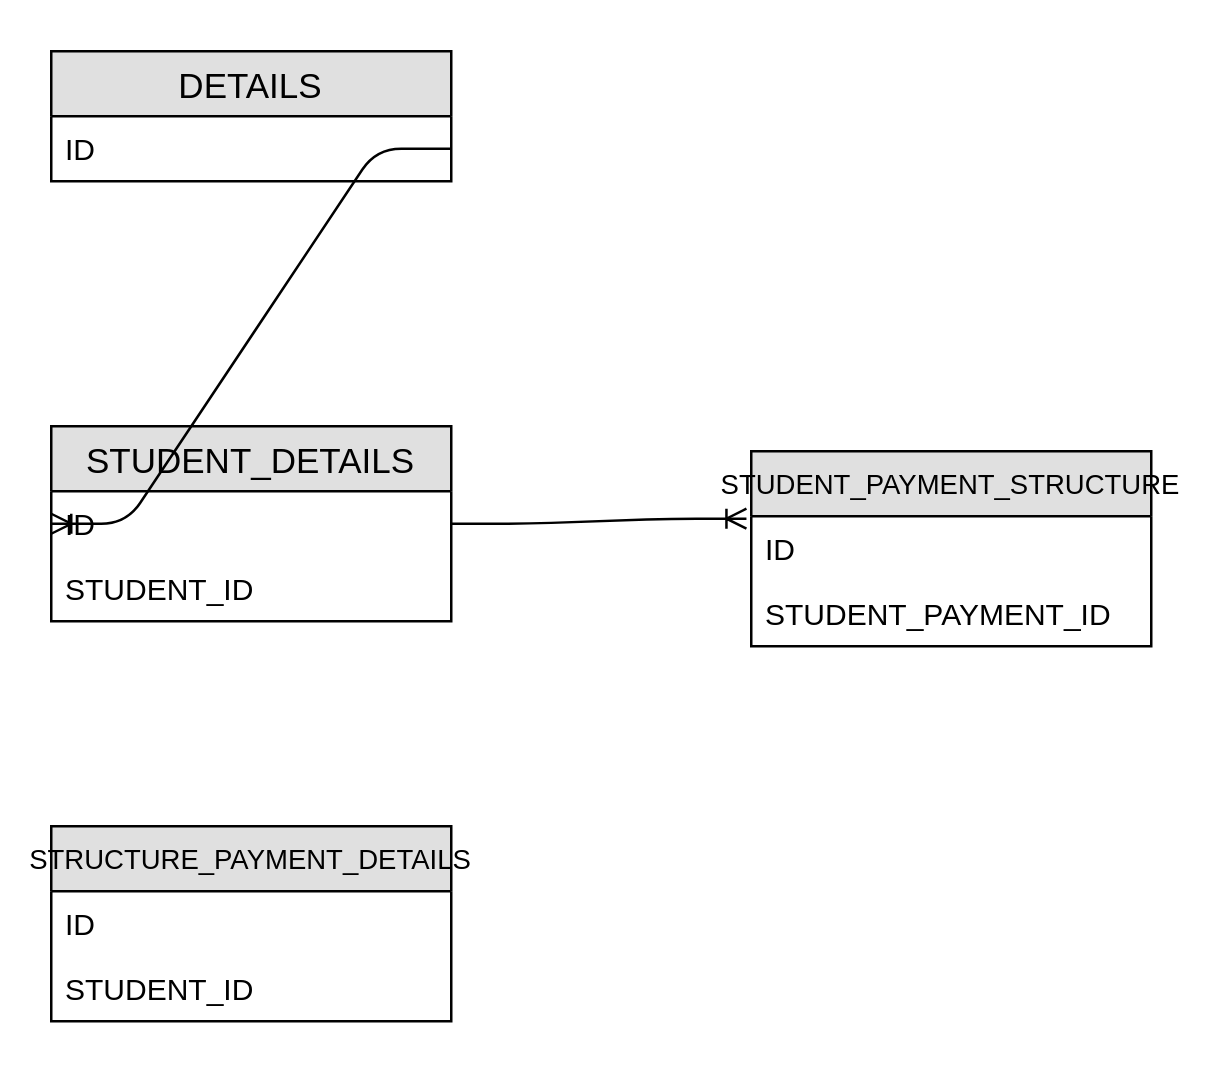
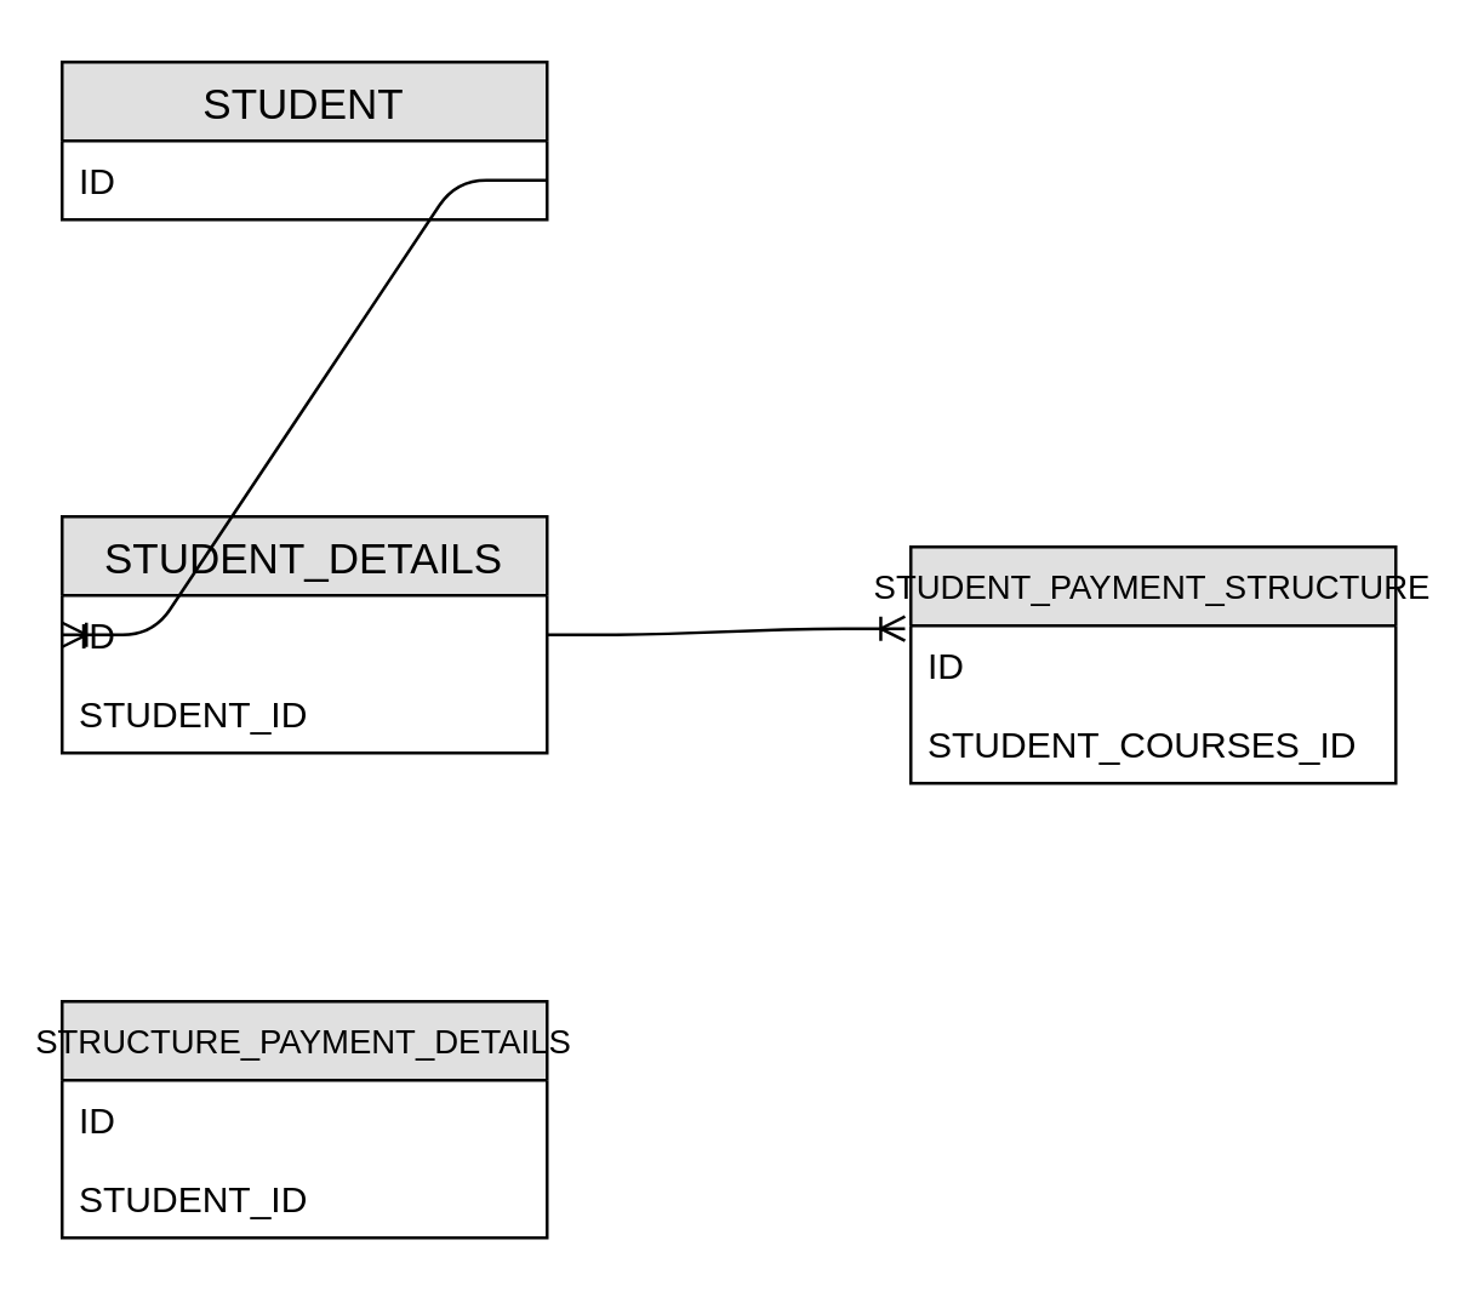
  <mxCell id="0" />
  <mxCell id="1" parent="0" />
  <mxCell id="2" value="STUDENT_DETAILS" style="swimlane;fontStyle=0;childLayout=stackLayout;horizontal=1;startSize=26;fillColor=#e0e0e0;horizontalStack=0;resizeParent=1;resizeParentMax=0;resizeLast=0;collapsible=1;marginBottom=0;swimlaneFillColor=#ffffff;align=center;fontSize=14;" vertex="1" parent="1"><mxGeometry x="20" y="170" width="160" height="78" as="geometry" /></mxCell>
  <mxCell id="3" value="ID" style="text;strokeColor=none;fillColor=none;spacingLeft=4;spacingRight=4;overflow=hidden;rotatable=0;points=[[0,0.5],[1,0.5]];portConstraint=eastwest;fontSize=12;" vertex="1" parent="2"><mxGeometry y="26" width="160" height="26" as="geometry" /></mxCell>
  <mxCell id="4" value="STUDENT_ID" style="text;strokeColor=none;fillColor=none;spacingLeft=4;spacingRight=4;overflow=hidden;rotatable=0;points=[[0,0.5],[1,0.5]];portConstraint=eastwest;fontSize=12;" vertex="1" parent="2"><mxGeometry y="52" width="160" height="26" as="geometry" /></mxCell>
  <mxCell id="5" value="STUDENT_PAYMENT_STRUCTURE" style="swimlane;fontStyle=0;childLayout=stackLayout;horizontal=1;startSize=26;fillColor=#e0e0e0;horizontalStack=0;resizeParent=1;resizeParentMax=0;resizeLast=0;collapsible=1;marginBottom=0;swimlaneFillColor=#ffffff;align=center;fontSize=11;" vertex="1" parent="1"><mxGeometry x="300" y="180" width="160" height="78" as="geometry" /></mxCell>
  <mxCell id="6" value="ID" style="text;strokeColor=none;fillColor=none;spacingLeft=4;spacingRight=4;overflow=hidden;rotatable=0;points=[[0,0.5],[1,0.5]];portConstraint=eastwest;fontSize=12;" vertex="1" parent="5"><mxGeometry y="26" width="160" height="26" as="geometry" /></mxCell>
- <mxCell id="7" value="STUDENT_PAYMENT_ID" style="text;strokeColor=none;fillColor=none;spacingLeft=4;spacingRight=4;overflow=hidden;rotatable=0;points=[[0,0.5],[1,0.5]];portConstraint=eastwest;fontSize=12;" vertex="1" parent="5"><mxGeometry y="52" width="160" height="26" as="geometry" /></mxCell>
- <mxCell id="8" value="DETAILS" style="swimlane;fontStyle=0;childLayout=stackLayout;horizontal=1;startSize=26;fillColor=#e0e0e0;horizontalStack=0;resizeParent=1;resizeParentMax=0;resizeLast=0;collapsible=1;marginBottom=0;swimlaneFillColor=#ffffff;align=center;fontSize=14;" vertex="1" parent="1"><mxGeometry x="20" y="20" width="160" height="52" as="geometry" /></mxCell>
+ <mxCell id="7" value="STUDENT_COURSES_ID" style="text;strokeColor=none;fillColor=none;spacingLeft=4;spacingRight=4;overflow=hidden;rotatable=0;points=[[0,0.5],[1,0.5]];portConstraint=eastwest;fontSize=12;" vertex="1" parent="5"><mxGeometry y="52" width="160" height="26" as="geometry" /></mxCell>
+ <mxCell id="8" value="STUDENT" style="swimlane;fontStyle=0;childLayout=stackLayout;horizontal=1;startSize=26;fillColor=#e0e0e0;horizontalStack=0;resizeParent=1;resizeParentMax=0;resizeLast=0;collapsible=1;marginBottom=0;swimlaneFillColor=#ffffff;align=center;fontSize=14;" vertex="1" parent="1"><mxGeometry x="20" y="20" width="160" height="52" as="geometry" /></mxCell>
  <mxCell id="9" value="ID" style="text;strokeColor=none;fillColor=none;spacingLeft=4;spacingRight=4;overflow=hidden;rotatable=0;points=[[0,0.5],[1,0.5]];portConstraint=eastwest;fontSize=12;" vertex="1" parent="8"><mxGeometry y="26" width="160" height="26" as="geometry" /></mxCell>
  <mxCell id="10" value="STRUCTURE_PAYMENT_DETAILS" style="swimlane;fontStyle=0;childLayout=stackLayout;horizontal=1;startSize=26;fillColor=#e0e0e0;horizontalStack=0;resizeParent=1;resizeParentMax=0;resizeLast=0;collapsible=1;marginBottom=0;swimlaneFillColor=#ffffff;align=center;fontSize=11;" vertex="1" parent="1"><mxGeometry x="20" y="330" width="160" height="78" as="geometry" /></mxCell>
  <mxCell id="11" value="ID" style="text;strokeColor=none;fillColor=none;spacingLeft=4;spacingRight=4;overflow=hidden;rotatable=0;points=[[0,0.5],[1,0.5]];portConstraint=eastwest;fontSize=12;" vertex="1" parent="10"><mxGeometry y="26" width="160" height="26" as="geometry" /></mxCell>
  <mxCell id="12" value="STUDENT_ID" style="text;strokeColor=none;fillColor=none;spacingLeft=4;spacingRight=4;overflow=hidden;rotatable=0;points=[[0,0.5],[1,0.5]];portConstraint=eastwest;fontSize=12;" vertex="1" parent="10"><mxGeometry y="52" width="160" height="26" as="geometry" /></mxCell>
  <mxCell id="13" value="" style="edgeStyle=entityRelationEdgeStyle;fontSize=12;html=1;endArrow=ERoneToMany;rounded=1;exitX=1;exitY=0.5;exitDx=0;exitDy=0;entryX=0;entryY=0.5;entryDx=0;entryDy=0;" edge="1" parent="1" source="9" target="2"><mxGeometry width="100" height="100" relative="1" as="geometry"><mxPoint x="89" y="70" as="sourcePoint" /><mxPoint x="100" y="160" as="targetPoint" /></mxGeometry></mxCell>
  <mxCell id="14" value="" style="edgeStyle=entityRelationEdgeStyle;fontSize=12;html=1;endArrow=ERoneToMany;exitX=1;exitY=0.5;exitDx=0;exitDy=0;entryX=-0.012;entryY=0.038;entryDx=0;entryDy=0;entryPerimeter=0;" edge="1" parent="1" source="2" target="6"><mxGeometry width="100" height="100" relative="1" as="geometry"><mxPoint x="190" y="270" as="sourcePoint" /><mxPoint x="290" y="170" as="targetPoint" /></mxGeometry></mxCell>
